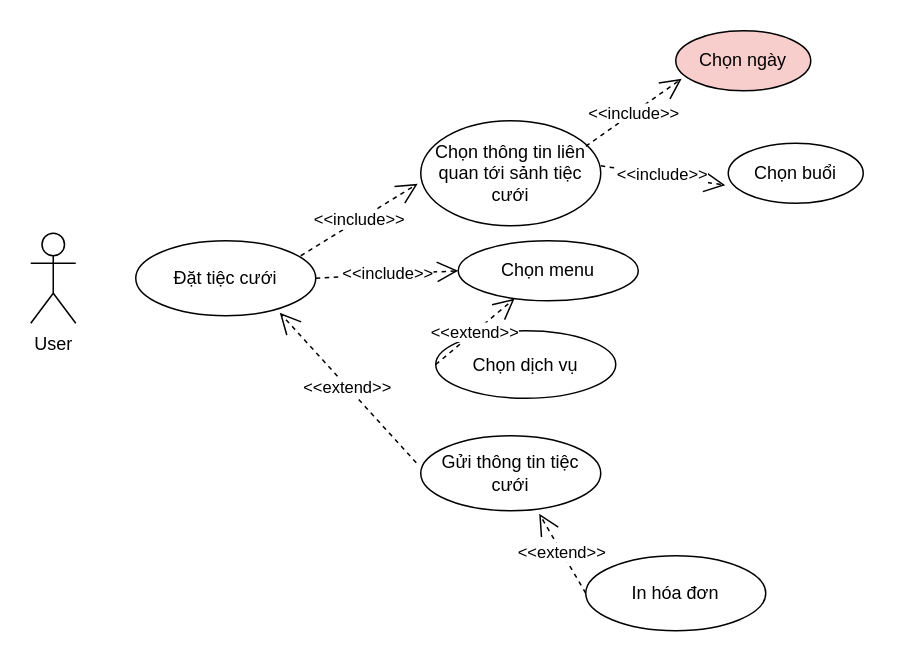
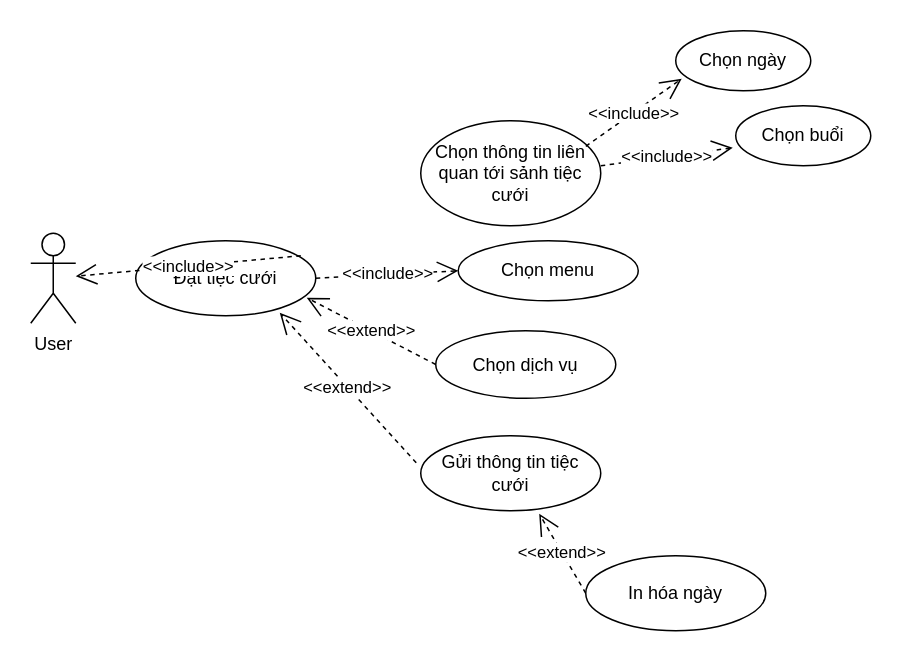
  <mxCell id="0" />
  <mxCell id="1" parent="0" />
  <mxCell id="2" value="User" style="shape=umlActor;verticalLabelPosition=bottom;verticalAlign=top;html=1;outlineConnect=0;" vertex="1" parent="1"><mxGeometry x="20" y="155" width="30" height="60" as="geometry" /></mxCell>
  <mxCell id="3" value="Chọn thông tin liên quan tới sảnh tiệc cưới" style="ellipse;whiteSpace=wrap;html=1;" vertex="1" parent="1"><mxGeometry x="280" y="80" width="120" height="70" as="geometry" /></mxCell>
  <mxCell id="4" value="Chọn dịch vụ " style="ellipse;whiteSpace=wrap;html=1;" vertex="1" parent="1"><mxGeometry x="290" y="220" width="120" height="45" as="geometry" /></mxCell>
  <mxCell id="5" value="Chọn menu" style="ellipse;whiteSpace=wrap;html=1;" vertex="1" parent="1"><mxGeometry x="305" y="160" width="120" height="40" as="geometry" /></mxCell>
  <mxCell id="6" value="Gửi thông tin tiệc cưới" style="ellipse;whiteSpace=wrap;html=1;" vertex="1" parent="1"><mxGeometry x="280" y="290" width="120" height="50" as="geometry" /></mxCell>
  <mxCell id="7" value="Đặt tiệc cưới" style="ellipse;whiteSpace=wrap;html=1;" vertex="1" parent="1"><mxGeometry x="90" y="160" width="120" height="50" as="geometry" /></mxCell>
- <mxCell id="8" value="&amp;lt;&amp;lt;include&amp;gt;&amp;gt;" style="endArrow=open;endSize=12;dashed=1;html=1;entryX=-0.017;entryY=0.6;entryDx=0;entryDy=0;entryPerimeter=0;exitX=0.917;exitY=0.2;exitDx=0;exitDy=0;exitPerimeter=0;" edge="1" parent="1" source="7" target="3"><mxGeometry width="160" relative="1" as="geometry"><mxPoint x="200" y="170" as="sourcePoint" /><mxPoint x="360" y="170" as="targetPoint" /></mxGeometry></mxCell>
+ <mxCell id="8" value="&amp;lt;&amp;lt;include&amp;gt;&amp;gt;" style="endArrow=open;endSize=12;dashed=1;html=1;exitX=0.917;exitY=0.2;exitDx=0;exitDy=0;exitPerimeter=0;" edge="1" parent="1" source="7" target="2"><mxGeometry width="160" relative="1" as="geometry"><mxPoint x="200" y="170" as="sourcePoint" /><mxPoint x="360" y="170" as="targetPoint" /></mxGeometry></mxCell>
  <mxCell id="9" value="&amp;lt;&amp;lt;include&amp;gt;&amp;gt;" style="endArrow=open;endSize=12;dashed=1;html=1;entryX=0;entryY=0.5;entryDx=0;entryDy=0;exitX=1;exitY=0.5;exitDx=0;exitDy=0;" edge="1" parent="1" source="7" target="5"><mxGeometry width="160" relative="1" as="geometry"><mxPoint x="210" y="180" as="sourcePoint" /><mxPoint x="287.96" y="132" as="targetPoint" /></mxGeometry></mxCell>
- <mxCell id="10" value="&amp;lt;&amp;lt;extend&amp;gt;&amp;gt;" style="endArrow=open;endSize=12;dashed=1;html=1;exitX=0;exitY=0.5;exitDx=0;exitDy=0;" edge="1" parent="1" source="4" target="5"><mxGeometry width="160" relative="1" as="geometry"><mxPoint x="220" y="195" as="sourcePoint" /><mxPoint x="315" y="190" as="targetPoint" /></mxGeometry></mxCell>
+ <mxCell id="10" value="&amp;lt;&amp;lt;extend&amp;gt;&amp;gt;" style="endArrow=open;endSize=12;dashed=1;html=1;entryX=0.95;entryY=0.76;entryDx=0;entryDy=0;exitX=0;exitY=0.5;exitDx=0;exitDy=0;entryPerimeter=0;" edge="1" parent="1" source="4" target="7"><mxGeometry width="160" relative="1" as="geometry"><mxPoint x="220" y="195" as="sourcePoint" /><mxPoint x="315" y="190" as="targetPoint" /></mxGeometry></mxCell>
  <mxCell id="11" value="&amp;lt;&amp;lt;extend&amp;gt;&amp;gt;" style="endArrow=open;endSize=12;dashed=1;html=1;entryX=0.8;entryY=0.96;entryDx=0;entryDy=0;exitX=-0.025;exitY=0.36;exitDx=0;exitDy=0;entryPerimeter=0;exitPerimeter=0;" edge="1" parent="1" source="6" target="7"><mxGeometry width="160" relative="1" as="geometry"><mxPoint x="300" y="252.5" as="sourcePoint" /><mxPoint x="214" y="208" as="targetPoint" /></mxGeometry></mxCell>
  <mxCell id="12" value="&amp;lt;&amp;lt;extend&amp;gt;&amp;gt;" style="endArrow=open;endSize=12;dashed=1;html=1;entryX=0.658;entryY=1.04;entryDx=0;entryDy=0;exitX=0;exitY=0.5;exitDx=0;exitDy=0;entryPerimeter=0;" edge="1" parent="1" target="6" source="13"><mxGeometry width="160" relative="1" as="geometry"><mxPoint x="390" y="395" as="sourcePoint" /><mxPoint x="196" y="218" as="targetPoint" /></mxGeometry></mxCell>
- <mxCell id="13" value="In hóa đơn" style="ellipse;whiteSpace=wrap;html=1;" vertex="1" parent="1"><mxGeometry x="390" y="370" width="120" height="50" as="geometry" /></mxCell>
- <mxCell id="14" value="Chọn ngày" style="ellipse;whiteSpace=wrap;html=1;fillColor=#f8cecc;" vertex="1" parent="1"><mxGeometry x="450" y="20" width="90" height="40" as="geometry" /></mxCell>
- <mxCell id="15" value="Chọn buổi" style="ellipse;whiteSpace=wrap;html=1;" vertex="1" parent="1"><mxGeometry x="485" y="95" width="90" height="40" as="geometry" /></mxCell>
+ <mxCell id="13" value="In hóa ngày" style="ellipse;whiteSpace=wrap;html=1;" vertex="1" parent="1"><mxGeometry x="390" y="370" width="120" height="50" as="geometry" /></mxCell>
+ <mxCell id="14" value="Chọn ngày" style="ellipse;whiteSpace=wrap;html=1;" vertex="1" parent="1"><mxGeometry x="450" y="20" width="90" height="40" as="geometry" /></mxCell>
+ <mxCell id="15" value="Chọn buổi" style="ellipse;whiteSpace=wrap;html=1;" vertex="1" parent="1"><mxGeometry x="490" y="70" width="90" height="40" as="geometry" /></mxCell>
  <mxCell id="16" value="&amp;lt;&amp;lt;include&amp;gt;&amp;gt;" style="endArrow=open;endSize=12;dashed=1;html=1;entryX=0.044;entryY=0.8;entryDx=0;entryDy=0;exitX=0.917;exitY=0.243;exitDx=0;exitDy=0;exitPerimeter=0;entryPerimeter=0;" edge="1" parent="1" source="3" target="14"><mxGeometry width="160" relative="1" as="geometry"><mxPoint x="383" y="97" as="sourcePoint" /><mxPoint x="443.18" y="24.142" as="targetPoint" /></mxGeometry></mxCell>
  <mxCell id="17" value="&amp;lt;&amp;lt;include&amp;gt;&amp;gt;" style="endArrow=open;endSize=12;dashed=1;html=1;entryX=-0.022;entryY=0.7;entryDx=0;entryDy=0;entryPerimeter=0;" edge="1" parent="1" target="15"><mxGeometry width="160" relative="1" as="geometry"><mxPoint x="400" y="110" as="sourcePoint" /><mxPoint x="483.96" y="62" as="targetPoint" /></mxGeometry></mxCell>
